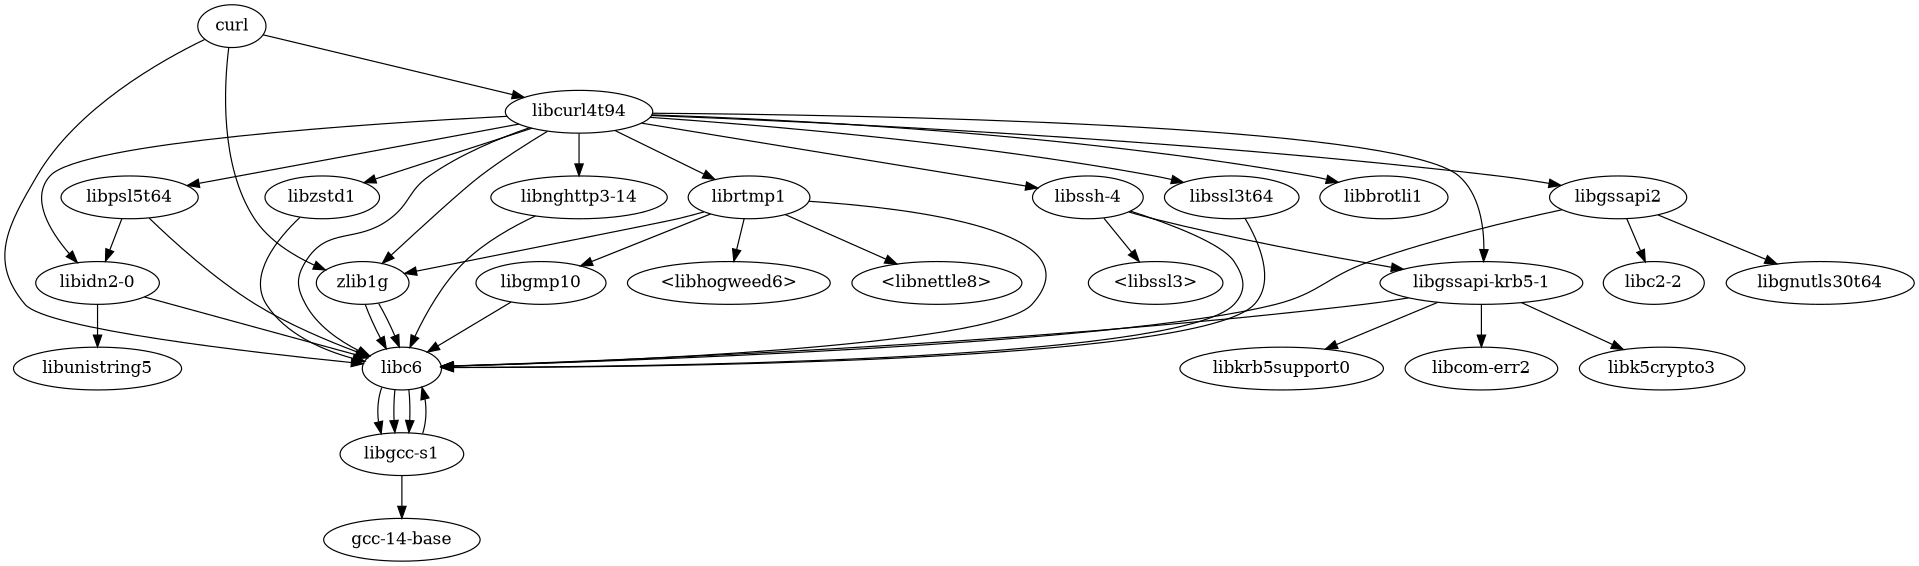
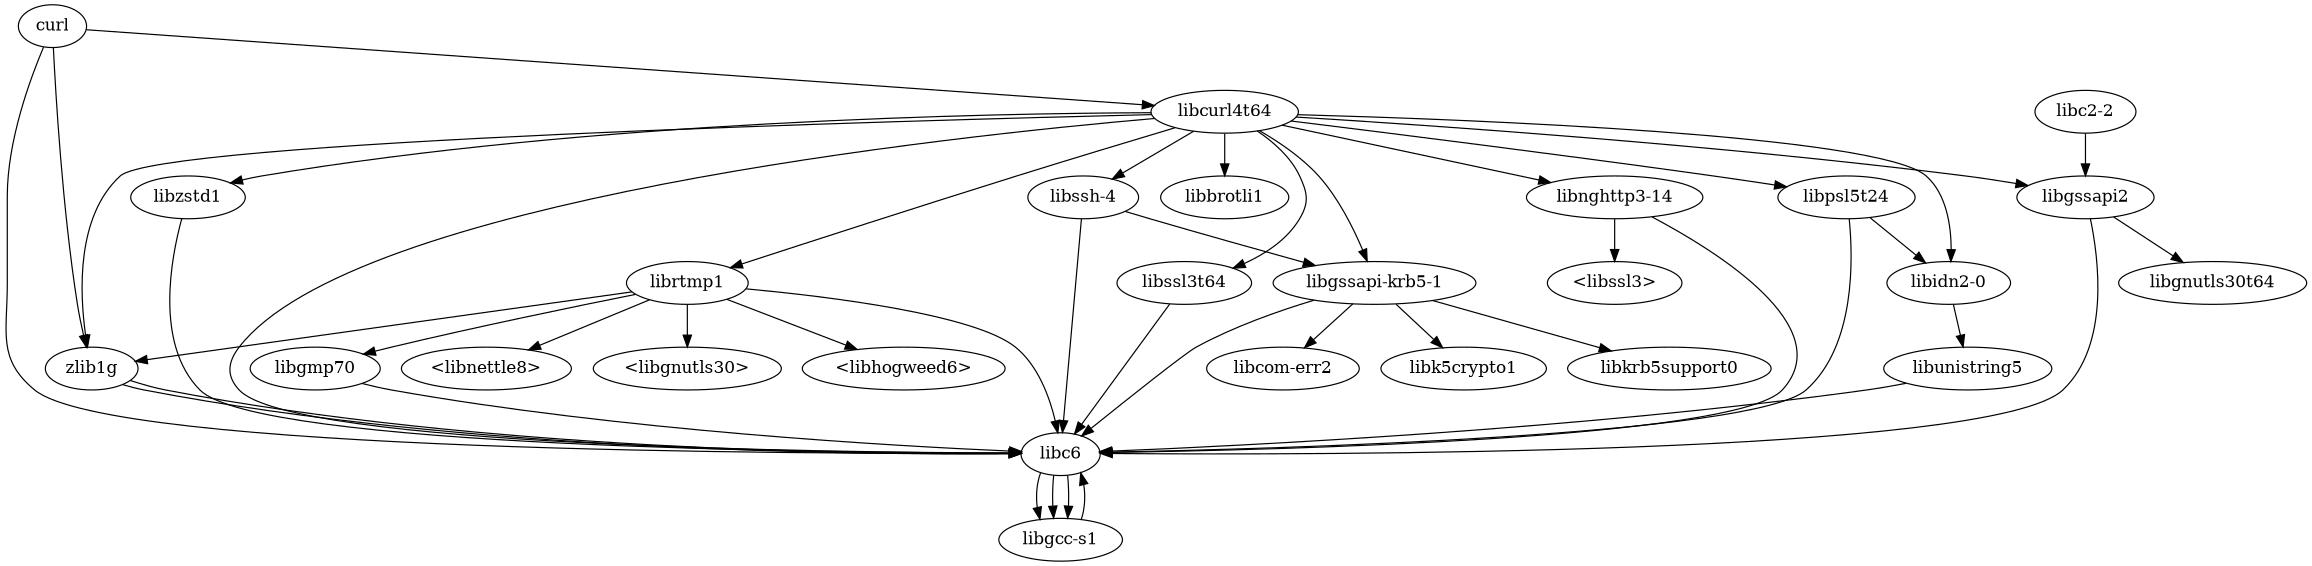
  digraph {
    curl
    libc6
-   libcurl4t64 [label=libcurl4t94]
+   libcurl4t64
    zlib1g
    "libgcc-s1"
    libbrotli1
    n7 [label="libgssapi-krb5-1"]
    "libidn2-0"
    n9 [label=libgssapi2]
    n10 [label="libnghttp3-14"]
-   libpsl5t64
+   libpsl5t64 [label=libpsl5t24]
    librtmp1
    "libssh-4"
    libssl3t64
    libzstd1
-   "gcc-14-base"
    "libcom-err2"
-   libk5crypto3
+   libk5crypto3 [label=libk5crypto1]
    libkrb5support0
    libunistring5
    libgnutls30t64
    n22 [label="libc2-2"]
-   libgmp10
+   libgmp10 [label=libgmp70]
+   "<libgnutls30>"
    "<libhogweed6>"
    "<libnettle8>"
    "<libssl3>"
    curl -> libc6
    curl -> libcurl4t64
    curl -> zlib1g
    libc6 -> "libgcc-s1"
    libc6 -> "libgcc-s1"
    libc6 -> "libgcc-s1"
    libcurl4t64 -> libc6
    libcurl4t64 -> zlib1g
    libcurl4t64 -> libbrotli1
    libcurl4t64 -> n7
    libcurl4t64 -> "libidn2-0"
    libcurl4t64 -> n9
    libcurl4t64 -> n10
    libcurl4t64 -> libpsl5t64
    libcurl4t64 -> librtmp1
    libcurl4t64 -> "libssh-4"
    libcurl4t64 -> libssl3t64
    libcurl4t64 -> libzstd1
    zlib1g -> libc6
    zlib1g -> libc6
    "libgcc-s1" -> libc6
-   "libgcc-s1" -> "gcc-14-base"
    n7 -> libc6
    n7 -> "libcom-err2"
    n7 -> libk5crypto3
    n7 -> libkrb5support0
-   "libidn2-0" -> libc6
+   libunistring5 -> libc6
    "libidn2-0" -> libunistring5
    n9 -> libc6
    n9 -> libgnutls30t64
-   n9 -> n22
+   n22 -> n9
    n10 -> libc6
    libpsl5t64 -> libc6
    libpsl5t64 -> "libidn2-0"
    librtmp1 -> libc6
    librtmp1 -> zlib1g
    librtmp1 -> libgmp10
+   librtmp1 -> "<libgnutls30>"
    librtmp1 -> "<libhogweed6>"
    librtmp1 -> "<libnettle8>"
    "libssh-4" -> libc6
    "libssh-4" -> n7
-   "libssh-4" -> "<libssl3>"
+   n10 -> "<libssl3>"
    libssl3t64 -> libc6
    libzstd1 -> libc6
    libgmp10 -> libc6
  }
